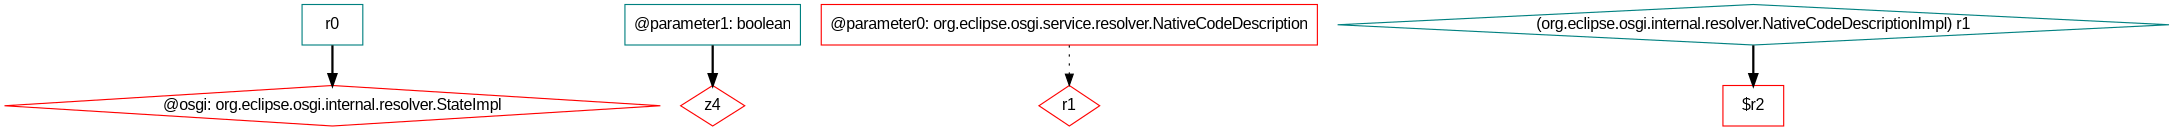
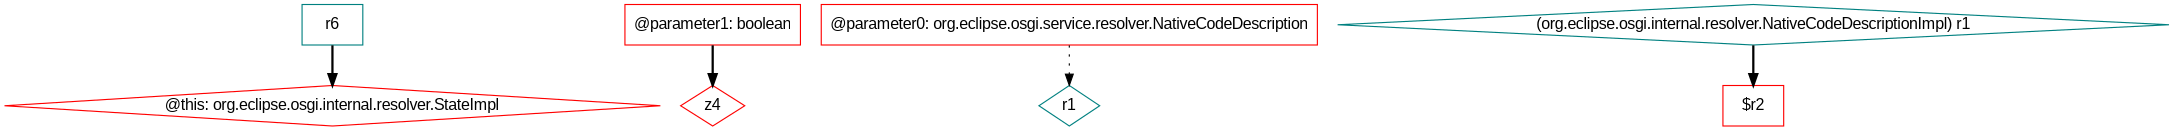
  digraph {
    fontname="Liberation Sans"
    node [color=red fontname="Liberation Sans" shape=diamond]
    edge [fontname="Liberation Sans" style=bold]
-   n1 [label="@osgi: org.eclipse.osgi.internal.resolver.StateImpl"]
-   n2 [color=teal label=r0 shape=box]
-   n3 [color=teal label="@parameter1: boolean" shape=box]
+   n1 [label="@this: org.eclipse.osgi.internal.resolver.StateImpl"]
+   n2 [color=teal label=r6 shape=box]
+   n3 [label="@parameter1: boolean" shape=box]
    n4 [label=z4]
    n5 [label="@parameter0: org.eclipse.osgi.service.resolver.NativeCodeDescription" shape=box]
-   n6 [label=r1]
+   n6 [color=teal label=r1]
    n7 [color=teal label="(org.eclipse.osgi.internal.resolver.NativeCodeDescriptionImpl) r1"]
    n8 [label="$r2" shape=box]
    n2 -> n1
    n3 -> n4
    n5 -> n6 [style=dotted]
    n7 -> n8
  }
